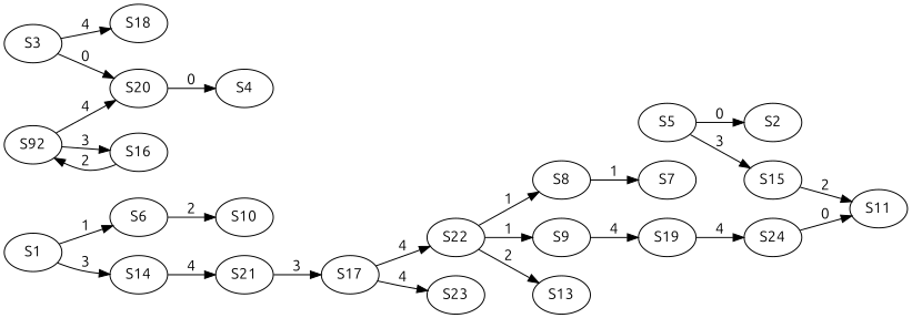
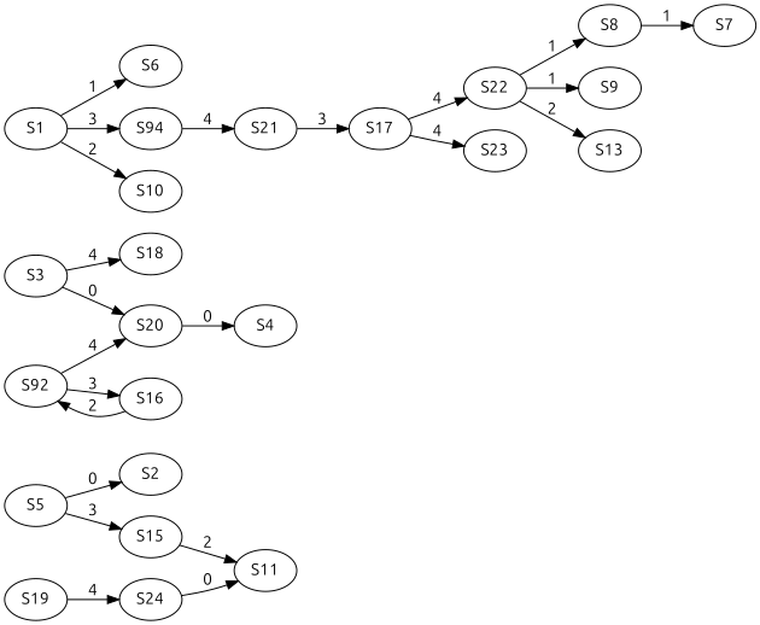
  strict digraph {
    fontname=Ubuntu
    rankdir=LR
    node [fontname=Ubuntu]
    edge [fontname=Ubuntu]
    S5
    S2
    S15
    S11
    S20
    S4
    S3
    S18
    S24
    S1
    S6
-   S14
+   S14 [label=S94]
    S10
    S21
    S8
    S7
    S22
    S9
    S13
    S19
    n21 [label=S92]
    S16
    S17
    S23
    S5 -> S2 [label=0]
    S5 -> S15 [label=3]
    S15 -> S11 [label=2]
    S20 -> S4 [label=0]
    S3 -> S20 [label=0]
    S3 -> S18 [label=4]
    S24 -> S11 [label=0]
    S1 -> S6 [label=1]
    S1 -> S14 [label=3]
-   S6 -> S10 [label=2]
+   S1 -> S10 [label=2]
    S14 -> S21 [label=4]
    S21 -> S17 [label=3]
    S8 -> S7 [label=1]
    S22 -> S8 [label=1]
    S22 -> S9 [label=1]
    S22 -> S13 [label=2]
-   S9 -> S19 [label=4]
    S19 -> S24 [label=4]
    n21 -> S20 [label=4]
    n21 -> S16 [label=3]
    S16 -> n21 [label=2]
    S17 -> S22 [label=4]
    S17 -> S23 [label=4]
  }
